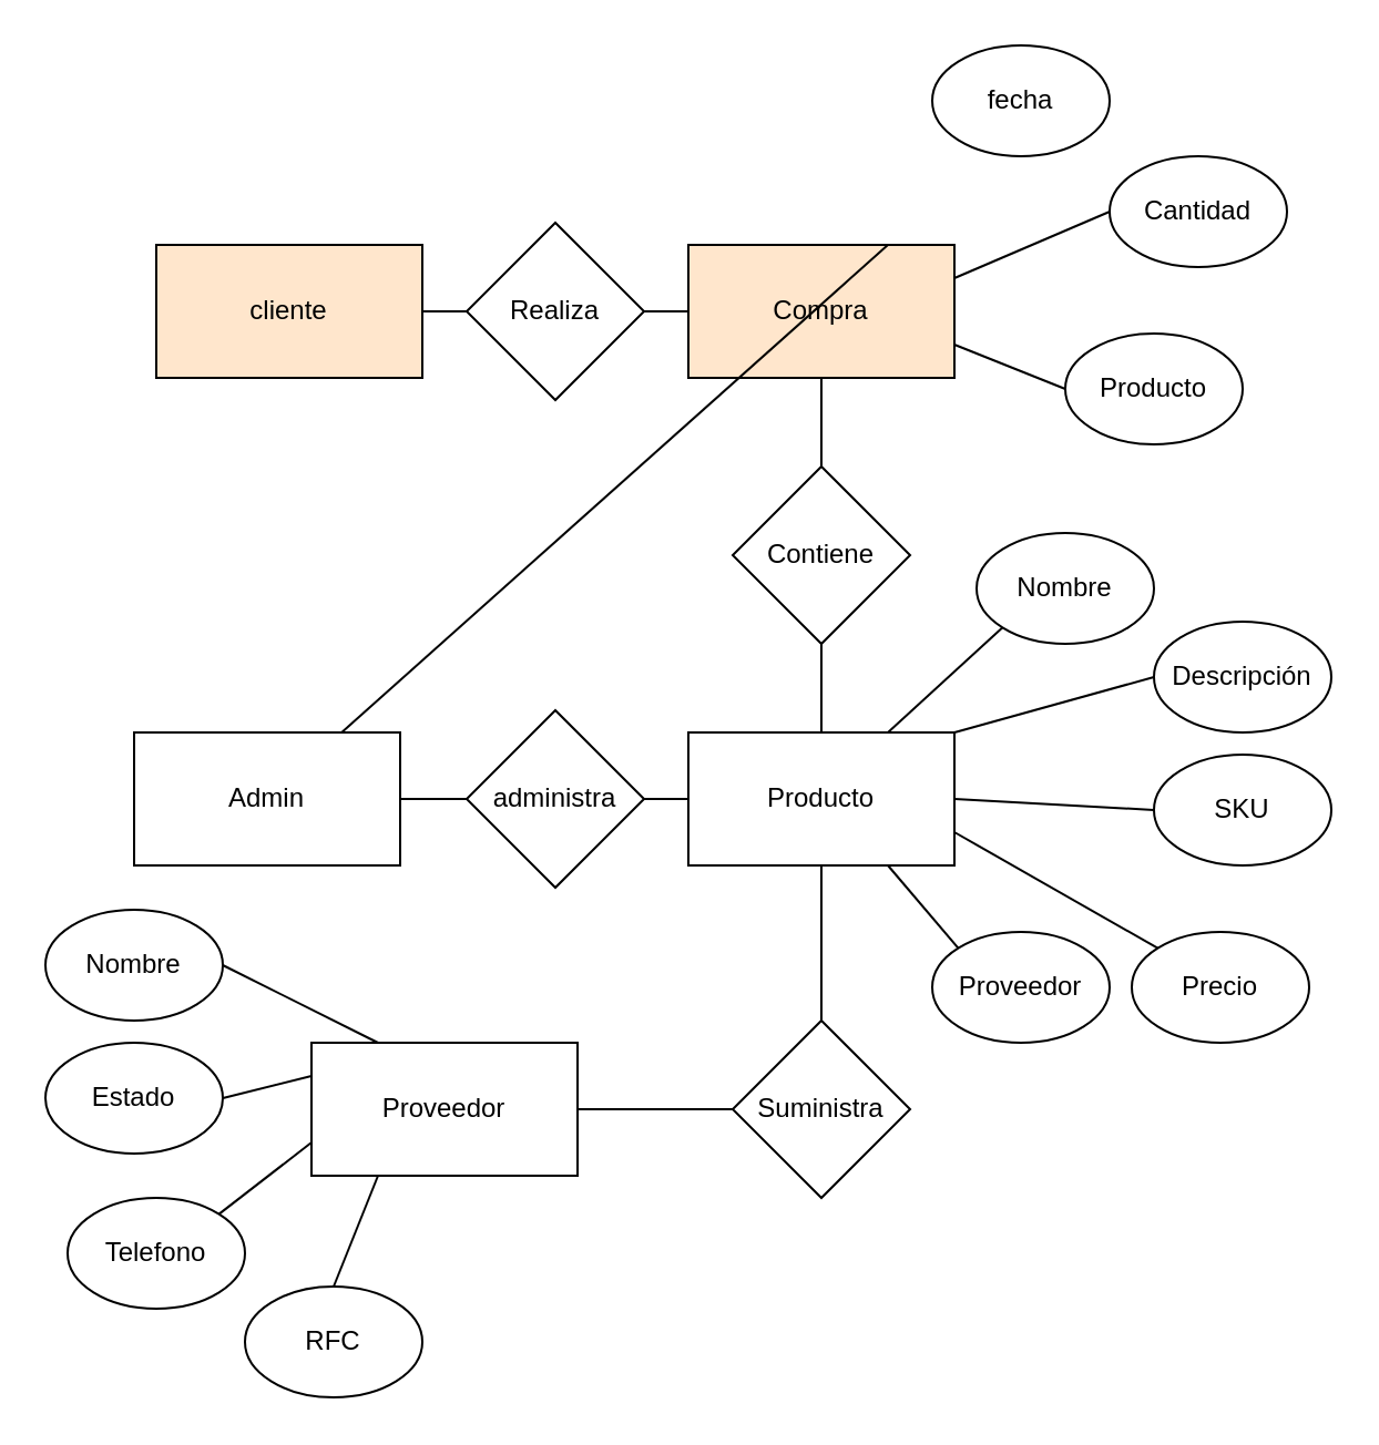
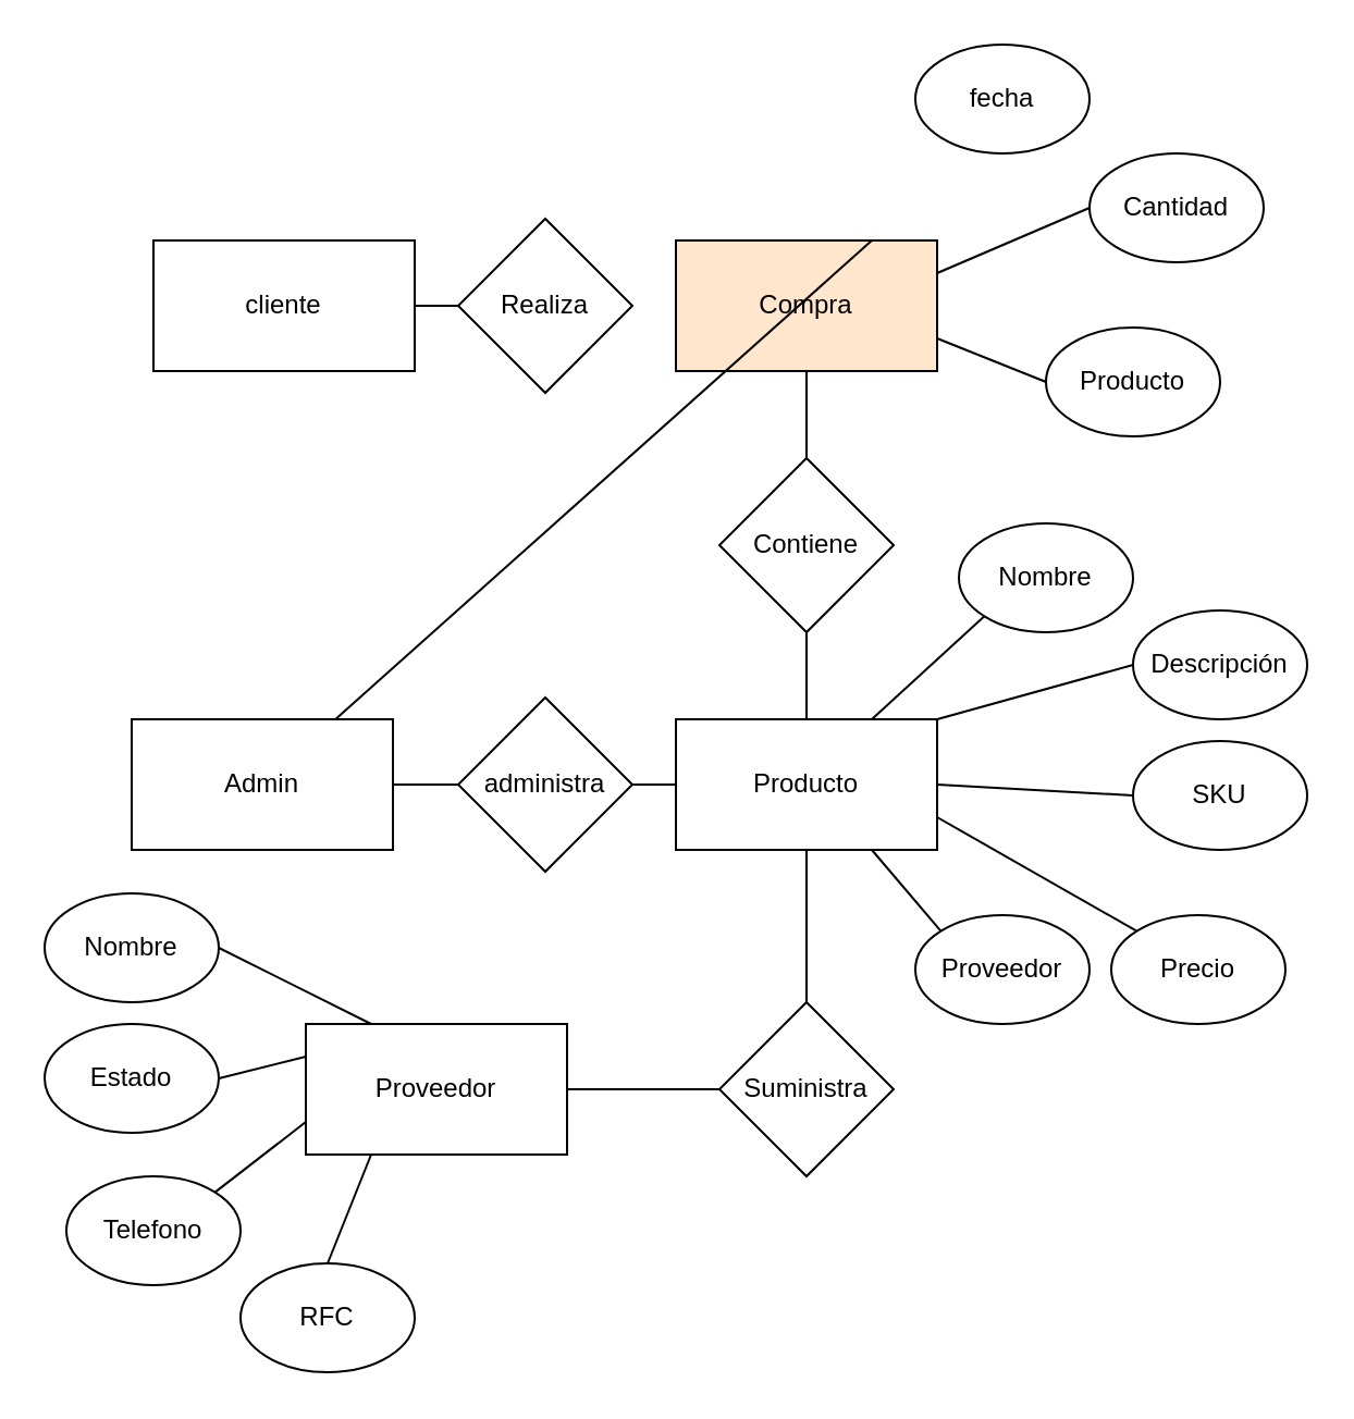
  <mxCell id="0" />
  <mxCell id="1" parent="0" />
- <mxCell id="2" value="cliente" style="rounded=0;whiteSpace=wrap;html=1;fillColor=#ffe6cc;" vertex="1" parent="1"><mxGeometry x="70" y="110" width="120" height="60" as="geometry" /></mxCell>
+ <mxCell id="2" value="cliente" style="rounded=0;whiteSpace=wrap;html=1;" vertex="1" parent="1"><mxGeometry x="70" y="110" width="120" height="60" as="geometry" /></mxCell>
  <mxCell id="3" value="Realiza" style="rhombus;whiteSpace=wrap;html=1;" vertex="1" parent="1"><mxGeometry x="210" y="100" width="80" height="80" as="geometry" /></mxCell>
  <mxCell id="4" value="" style="endArrow=none;html=1;exitX=1;exitY=0.5;exitDx=0;exitDy=0;entryX=0;entryY=0.5;entryDx=0;entryDy=0;" edge="1" parent="1" source="2" target="3"><mxGeometry width="50" height="50" relative="1" as="geometry"><mxPoint x="270" y="360" as="sourcePoint" /><mxPoint x="320" y="310" as="targetPoint" /></mxGeometry></mxCell>
  <mxCell id="5" value="Compra" style="rounded=0;whiteSpace=wrap;html=1;fillColor=#ffe6cc;" vertex="1" parent="1"><mxGeometry x="310" y="110" width="120" height="60" as="geometry" /></mxCell>
- <mxCell id="6" value="" style="endArrow=none;html=1;exitX=1;exitY=0.5;exitDx=0;exitDy=0;entryX=0;entryY=0.5;entryDx=0;entryDy=0;" edge="1" parent="1" source="3" target="5"><mxGeometry width="50" height="50" relative="1" as="geometry"><mxPoint x="270" y="360" as="sourcePoint" /><mxPoint x="320" y="310" as="targetPoint" /></mxGeometry></mxCell>
  <mxCell id="7" value="Contiene" style="rhombus;whiteSpace=wrap;html=1;" vertex="1" parent="1"><mxGeometry x="330" y="210" width="80" height="80" as="geometry" /></mxCell>
  <mxCell id="8" value="" style="endArrow=none;html=1;entryX=0.5;entryY=1;entryDx=0;entryDy=0;exitX=0.5;exitY=0;exitDx=0;exitDy=0;" edge="1" parent="1" source="7" target="5"><mxGeometry width="50" height="50" relative="1" as="geometry"><mxPoint x="270" y="360" as="sourcePoint" /><mxPoint x="320" y="310" as="targetPoint" /></mxGeometry></mxCell>
  <mxCell id="9" value="Producto" style="rounded=0;whiteSpace=wrap;html=1;" vertex="1" parent="1"><mxGeometry x="310" y="330" width="120" height="60" as="geometry" /></mxCell>
  <mxCell id="10" value="" style="endArrow=none;html=1;entryX=0.5;entryY=1;entryDx=0;entryDy=0;exitX=0.5;exitY=0;exitDx=0;exitDy=0;" edge="1" parent="1" source="9" target="7"><mxGeometry width="50" height="50" relative="1" as="geometry"><mxPoint x="270" y="360" as="sourcePoint" /><mxPoint x="320" y="310" as="targetPoint" /></mxGeometry></mxCell>
  <mxCell id="11" value="Proveedor" style="rounded=0;whiteSpace=wrap;html=1;" vertex="1" parent="1"><mxGeometry x="140" y="470" width="120" height="60" as="geometry" /></mxCell>
  <mxCell id="12" value="Suministra" style="rhombus;whiteSpace=wrap;html=1;" vertex="1" parent="1"><mxGeometry x="330" y="460" width="80" height="80" as="geometry" /></mxCell>
  <mxCell id="13" value="" style="endArrow=none;html=1;exitX=0.5;exitY=0;exitDx=0;exitDy=0;entryX=0.5;entryY=1;entryDx=0;entryDy=0;" edge="1" parent="1" source="12" target="9"><mxGeometry width="50" height="50" relative="1" as="geometry"><mxPoint x="270" y="360" as="sourcePoint" /><mxPoint x="320" y="310" as="targetPoint" /></mxGeometry></mxCell>
  <mxCell id="14" value="administra" style="rhombus;whiteSpace=wrap;html=1;" vertex="1" parent="1"><mxGeometry x="210" y="320" width="80" height="80" as="geometry" /></mxCell>
  <mxCell id="15" value="" style="endArrow=none;html=1;exitX=1;exitY=0.5;exitDx=0;exitDy=0;entryX=0;entryY=0.5;entryDx=0;entryDy=0;" edge="1" parent="1" source="14" target="9"><mxGeometry width="50" height="50" relative="1" as="geometry"><mxPoint x="270" y="360" as="sourcePoint" /><mxPoint x="320" y="310" as="targetPoint" /></mxGeometry></mxCell>
  <mxCell id="16" value="" style="endArrow=none;html=1;exitX=1;exitY=0.5;exitDx=0;exitDy=0;" edge="1" parent="1" source="11" target="12"><mxGeometry width="50" height="50" relative="1" as="geometry"><mxPoint x="270" y="360" as="sourcePoint" /><mxPoint x="320" y="310" as="targetPoint" /></mxGeometry></mxCell>
  <mxCell id="17" value="Admin" style="rounded=0;whiteSpace=wrap;html=1;" vertex="1" parent="1"><mxGeometry x="60" y="330" width="120" height="60" as="geometry" /></mxCell>
  <mxCell id="18" value="fecha" style="ellipse;whiteSpace=wrap;html=1;" vertex="1" parent="1"><mxGeometry x="420" width="80" height="50" as="geometry" y="20" /></mxCell>
  <mxCell id="19" value="Cantidad" style="ellipse;whiteSpace=wrap;html=1;" vertex="1" parent="1"><mxGeometry x="500" y="70" width="80" height="50" as="geometry" /></mxCell>
  <mxCell id="20" value="Producto" style="ellipse;whiteSpace=wrap;html=1;" vertex="1" parent="1"><mxGeometry x="480" y="150" width="80" height="50" as="geometry" /></mxCell>
  <mxCell id="21" value="" style="endArrow=none;html=1;exitX=0.75;exitY=0;exitDx=0;exitDy=0;" edge="1" parent="1" source="5" target="17"><mxGeometry width="50" height="50" relative="1" as="geometry"><mxPoint x="430" y="130" as="sourcePoint" /><mxPoint x="480" y="80" as="targetPoint" /></mxGeometry></mxCell>
  <mxCell id="22" value="" style="endArrow=none;html=1;entryX=0;entryY=0.5;entryDx=0;entryDy=0;exitX=1;exitY=0.25;exitDx=0;exitDy=0;" edge="1" parent="1" source="5" target="19"><mxGeometry width="50" height="50" relative="1" as="geometry"><mxPoint x="450" y="130" as="sourcePoint" /><mxPoint x="490" y="100" as="targetPoint" /></mxGeometry></mxCell>
  <mxCell id="23" value="" style="endArrow=none;html=1;entryX=0;entryY=0.5;entryDx=0;entryDy=0;exitX=1;exitY=0.75;exitDx=0;exitDy=0;" edge="1" parent="1" source="5" target="20"><mxGeometry width="50" height="50" relative="1" as="geometry"><mxPoint x="440" y="135" as="sourcePoint" /><mxPoint x="510" y="105" as="targetPoint" /></mxGeometry></mxCell>
  <mxCell id="24" value="Nombre" style="ellipse;whiteSpace=wrap;html=1;" vertex="1" parent="1"><mxGeometry x="440" y="240" width="80" height="50" as="geometry" /></mxCell>
  <mxCell id="25" value="Descripción" style="ellipse;whiteSpace=wrap;html=1;" vertex="1" parent="1"><mxGeometry x="520" y="280" width="80" height="50" as="geometry" /></mxCell>
  <mxCell id="26" value="SKU" style="ellipse;whiteSpace=wrap;html=1;" vertex="1" parent="1"><mxGeometry x="520" y="340" width="80" height="50" as="geometry" /></mxCell>
  <mxCell id="27" value="Precio" style="ellipse;whiteSpace=wrap;html=1;" vertex="1" parent="1"><mxGeometry x="510" y="420" width="80" height="50" as="geometry" /></mxCell>
  <mxCell id="28" value="" style="endArrow=none;html=1;entryX=0;entryY=1;entryDx=0;entryDy=0;exitX=0.75;exitY=0;exitDx=0;exitDy=0;" edge="1" parent="1" source="9" target="24"><mxGeometry width="50" height="50" relative="1" as="geometry"><mxPoint x="440" y="165" as="sourcePoint" /><mxPoint x="490" y="185" as="targetPoint" /></mxGeometry></mxCell>
  <mxCell id="29" value="" style="endArrow=none;html=1;entryX=0;entryY=0.5;entryDx=0;entryDy=0;exitX=1;exitY=0;exitDx=0;exitDy=0;" edge="1" parent="1" source="9" target="25"><mxGeometry width="50" height="50" relative="1" as="geometry"><mxPoint x="410" y="340" as="sourcePoint" /><mxPoint x="461.716" y="292.678" as="targetPoint" /></mxGeometry></mxCell>
  <mxCell id="30" value="" style="endArrow=none;html=1;entryX=0;entryY=0.5;entryDx=0;entryDy=0;exitX=1;exitY=0.5;exitDx=0;exitDy=0;" edge="1" parent="1" source="9" target="26"><mxGeometry width="50" height="50" relative="1" as="geometry"><mxPoint x="440" y="340" as="sourcePoint" /><mxPoint x="530" y="315" as="targetPoint" /></mxGeometry></mxCell>
  <mxCell id="31" value="" style="endArrow=none;html=1;entryX=0;entryY=0;entryDx=0;entryDy=0;exitX=1;exitY=0.75;exitDx=0;exitDy=0;" edge="1" parent="1" source="9" target="27"><mxGeometry width="50" height="50" relative="1" as="geometry"><mxPoint x="440" y="370" as="sourcePoint" /><mxPoint x="530" y="375" as="targetPoint" /></mxGeometry></mxCell>
  <mxCell id="32" value="Proveedor" style="ellipse;whiteSpace=wrap;html=1;" vertex="1" parent="1"><mxGeometry x="420" y="420" width="80" height="50" as="geometry" /></mxCell>
  <mxCell id="33" value="" style="endArrow=none;html=1;entryX=0;entryY=0;entryDx=0;entryDy=0;exitX=0.75;exitY=1;exitDx=0;exitDy=0;" edge="1" parent="1" source="9" target="32"><mxGeometry width="50" height="50" relative="1" as="geometry"><mxPoint x="440" y="385" as="sourcePoint" /><mxPoint x="531.716" y="417.322" as="targetPoint" /></mxGeometry></mxCell>
  <mxCell id="34" value="Nombre" style="ellipse;whiteSpace=wrap;html=1;" vertex="1" parent="1"><mxGeometry x="20" y="410" width="80" height="50" as="geometry" /></mxCell>
  <mxCell id="35" value="Estado" style="ellipse;whiteSpace=wrap;html=1;" vertex="1" parent="1"><mxGeometry x="20" y="470" width="80" height="50" as="geometry" /></mxCell>
  <mxCell id="36" value="Telefono" style="ellipse;whiteSpace=wrap;html=1;" vertex="1" parent="1"><mxGeometry x="30" y="540" width="80" height="50" as="geometry" /></mxCell>
  <mxCell id="37" value="RFC" style="ellipse;whiteSpace=wrap;html=1;" vertex="1" parent="1"><mxGeometry x="110" y="580" width="80" height="50" as="geometry" /></mxCell>
  <mxCell id="38" value="" style="endArrow=none;html=1;entryX=1;entryY=0.5;entryDx=0;entryDy=0;exitX=0.25;exitY=0;exitDx=0;exitDy=0;" edge="1" parent="1" source="11" target="34"><mxGeometry width="50" height="50" relative="1" as="geometry"><mxPoint x="260" y="360" as="sourcePoint" /><mxPoint x="310" y="310" as="targetPoint" /></mxGeometry></mxCell>
  <mxCell id="39" value="" style="endArrow=none;html=1;entryX=1;entryY=0.5;entryDx=0;entryDy=0;exitX=0;exitY=0.25;exitDx=0;exitDy=0;" edge="1" parent="1" source="11" target="35"><mxGeometry width="50" height="50" relative="1" as="geometry"><mxPoint x="180" y="480" as="sourcePoint" /><mxPoint x="140" y="435" as="targetPoint" /></mxGeometry></mxCell>
  <mxCell id="40" value="" style="endArrow=none;html=1;entryX=1;entryY=0;entryDx=0;entryDy=0;exitX=0;exitY=0.75;exitDx=0;exitDy=0;" edge="1" parent="1" source="11" target="36"><mxGeometry width="50" height="50" relative="1" as="geometry"><mxPoint x="150" y="495" as="sourcePoint" /><mxPoint x="110" y="505" as="targetPoint" /></mxGeometry></mxCell>
  <mxCell id="41" value="" style="endArrow=none;html=1;entryX=0.5;entryY=0;entryDx=0;entryDy=0;exitX=0.25;exitY=1;exitDx=0;exitDy=0;" edge="1" parent="1" source="11" target="37"><mxGeometry width="50" height="50" relative="1" as="geometry"><mxPoint x="150" y="525" as="sourcePoint" /><mxPoint x="108.284" y="557.322" as="targetPoint" /></mxGeometry></mxCell>
  <mxCell id="42" value="" style="endArrow=none;html=1;exitX=1;exitY=0.5;exitDx=0;exitDy=0;entryX=0;entryY=0.5;entryDx=0;entryDy=0;" edge="1" parent="1" source="17" target="14"><mxGeometry width="50" height="50" relative="1" as="geometry"><mxPoint x="300" y="370" as="sourcePoint" /><mxPoint x="320" y="370" as="targetPoint" /></mxGeometry></mxCell>
